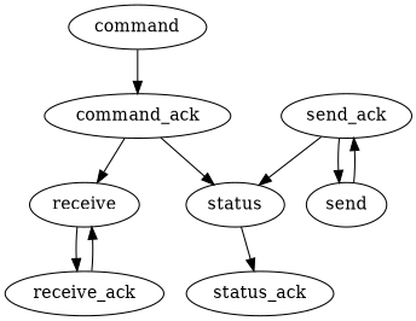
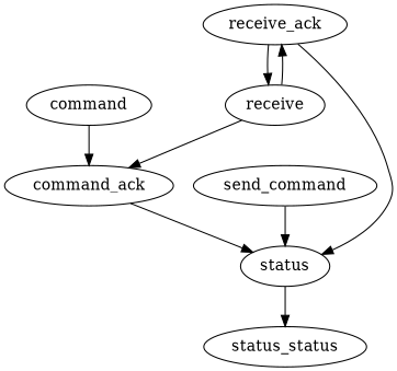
  digraph {
    command
    command_ack
    receive
    status
-   send
-   send_ack
+   send_ack [label=send_command]
    receive_ack
-   status_ack
+   status_ack [label=status_status]
    command -> command_ack
-   command_ack -> receive
+   receive -> command_ack
    command_ack -> status
    receive -> receive_ack
    status -> status_ack
-   send -> send_ack
    send_ack -> status
-   send_ack -> send
    receive_ack -> receive
+   receive_ack -> status
  }
